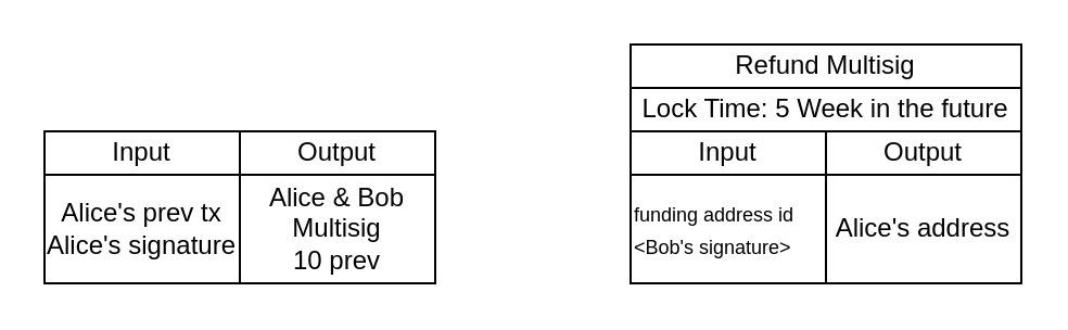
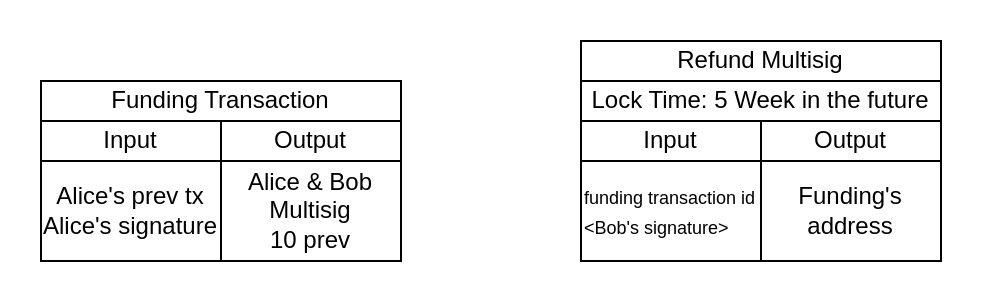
  <mxCell id="0" />
  <mxCell id="1" parent="0" />
  <mxCell id="2" value="" style="group" vertex="1" connectable="0" parent="1"><mxGeometry x="20" y="40" width="180" height="90" as="geometry" /></mxCell>
  <mxCell id="3" value="Input" style="rounded=0;whiteSpace=wrap;html=1;" vertex="1" parent="2"><mxGeometry y="20" width="90" height="20" as="geometry" /></mxCell>
  <mxCell id="4" value="Output" style="rounded=0;whiteSpace=wrap;html=1;" vertex="1" parent="2"><mxGeometry x="90" y="20" width="90" height="20" as="geometry" /></mxCell>
  <mxCell id="5" value="Alice's prev tx&lt;br&gt;Alice's signature" style="rounded=0;whiteSpace=wrap;html=1;" vertex="1" parent="2"><mxGeometry y="40" width="90" height="50" as="geometry" /></mxCell>
  <mxCell id="6" value="Alice &amp;amp; Bob Multisig&lt;br&gt;10 prev" style="rounded=0;whiteSpace=wrap;html=1;" vertex="1" parent="2"><mxGeometry x="90" y="40" width="90" height="50" as="geometry" /></mxCell>
+ <mxCell id="7" value="Funding Transaction" style="rounded=0;whiteSpace=wrap;html=1;" vertex="1" parent="2"><mxGeometry width="180" height="20" as="geometry" /></mxCell>
  <mxCell id="8" value="" style="group" vertex="1" connectable="0" parent="1"><mxGeometry x="290" y="20" width="180" height="110" as="geometry" /></mxCell>
  <mxCell id="9" value="" style="group" vertex="1" connectable="0" parent="8"><mxGeometry y="20" width="180" height="90" as="geometry" /></mxCell>
  <mxCell id="10" value="Input" style="rounded=0;whiteSpace=wrap;html=1;" vertex="1" parent="9"><mxGeometry y="20" width="90" height="20" as="geometry" /></mxCell>
  <mxCell id="11" value="Output" style="rounded=0;whiteSpace=wrap;html=1;" vertex="1" parent="9"><mxGeometry x="90" y="20" width="90" height="20" as="geometry" /></mxCell>
- <mxCell id="12" value="&lt;font style=&quot;font-size: 9px&quot;&gt;funding address id&lt;br&gt;&amp;lt;Bob's signature&amp;gt;&lt;/font&gt;" style="rounded=0;whiteSpace=wrap;html=1;align=left;" vertex="1" parent="9"><mxGeometry y="40" width="90" height="50" as="geometry" /></mxCell>
- <mxCell id="13" value="Alice's address" style="rounded=0;whiteSpace=wrap;html=1;" vertex="1" parent="9"><mxGeometry x="90" y="40" width="90" height="50" as="geometry" /></mxCell>
+ <mxCell id="12" value="&lt;font style=&quot;font-size: 9px&quot;&gt;funding transaction id&lt;br&gt;&amp;lt;Bob's signature&amp;gt;&lt;/font&gt;" style="rounded=0;whiteSpace=wrap;html=1;align=left;" vertex="1" parent="9"><mxGeometry y="40" width="90" height="50" as="geometry" /></mxCell>
+ <mxCell id="13" value="Funding's address" style="rounded=0;whiteSpace=wrap;html=1;" vertex="1" parent="9"><mxGeometry x="90" y="40" width="90" height="50" as="geometry" /></mxCell>
  <mxCell id="14" value="Lock Time: 5 Week in the future" style="rounded=0;whiteSpace=wrap;html=1;" vertex="1" parent="9"><mxGeometry width="180" height="20" as="geometry" /></mxCell>
  <mxCell id="15" value="Refund Multisig" style="rounded=0;whiteSpace=wrap;html=1;" vertex="1" parent="8"><mxGeometry width="180" height="20" as="geometry" /></mxCell>
